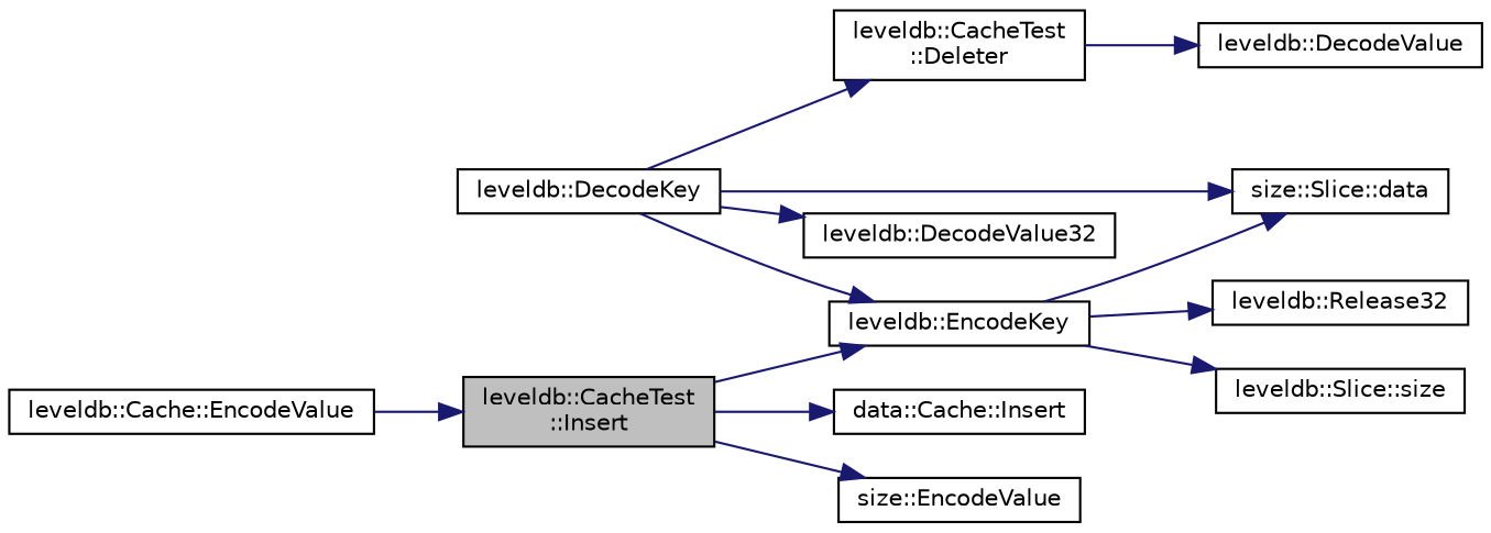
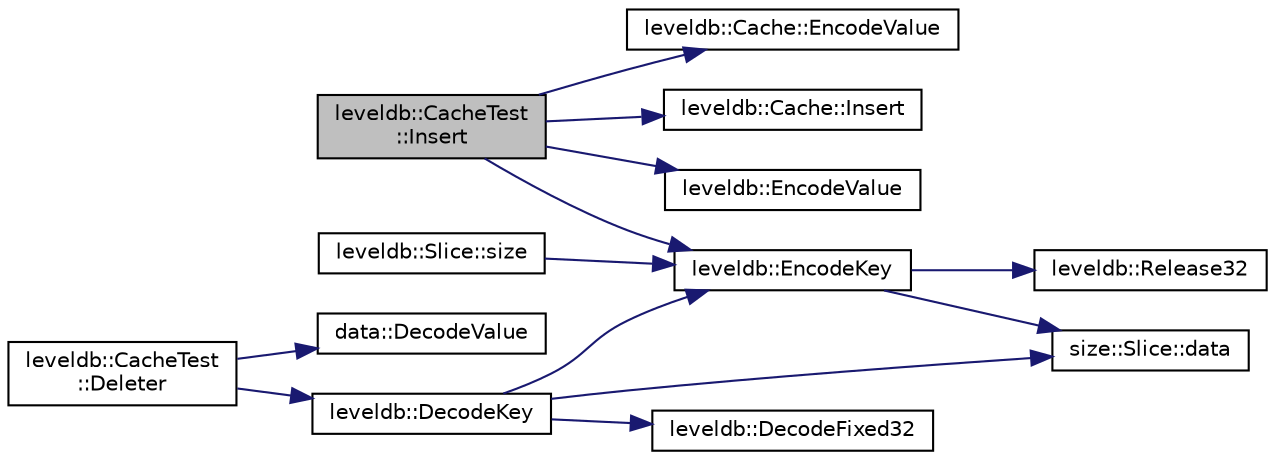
  digraph {
    rankdir=LR
    node [color=black fillcolor=white fontname=Helvetica fontsize=10 shape=record style=filled]
    edge [color=midnightblue fontname=Helvetica fontsize=10 labelfontname=Helvetica labelfontsize=10 style=solid]
    n1 [fillcolor=grey75 fontcolor=black height=0.2 label="leveldb::CacheTest\l::Insert" width=0.4]
    n2 [height=0.2 label="leveldb::Cache::EncodeValue" width=0.4]
-   n3 [height=0.2 label="data::Cache::Insert" width=0.4]
+   n3 [height=0.2 label="leveldb::Cache::Insert" width=0.4]
    n4 [height=0.2 label="leveldb::EncodeKey" width=0.4]
-   n5 [height=0.2 label="size::EncodeValue" width=0.4]
+   n5 [height=0.2 label="leveldb::EncodeValue" width=0.4]
    n6 [height=0.2 label="leveldb::Release32" width=0.4]
    n7 [height=0.2 label="leveldb::Slice::size" width=0.4]
    n8 [height=0.2 label="size::Slice::data" width=0.4]
    n9 [height=0.2 label="leveldb::CacheTest\l::Deleter" width=0.4]
    n10 [height=0.2 label="leveldb::DecodeKey" width=0.4]
-   n11 [height=0.2 label="leveldb::DecodeValue" width=0.4]
-   n12 [height=0.2 label="leveldb::DecodeValue32" width=0.4]
-   n2 -> n1
+   n11 [height=0.2 label="data::DecodeValue" width=0.4]
+   n12 [height=0.2 label="leveldb::DecodeFixed32" width=0.4]
+   n1 -> n2
    n1 -> n3
    n1 -> n4
    n1 -> n5
    n4 -> n6
-   n4 -> n7
+   n7 -> n4
    n4 -> n8
-   n10 -> n9
+   n9 -> n10
    n9 -> n11
    n10 -> n4
    n10 -> n8
    n10 -> n12
  }
